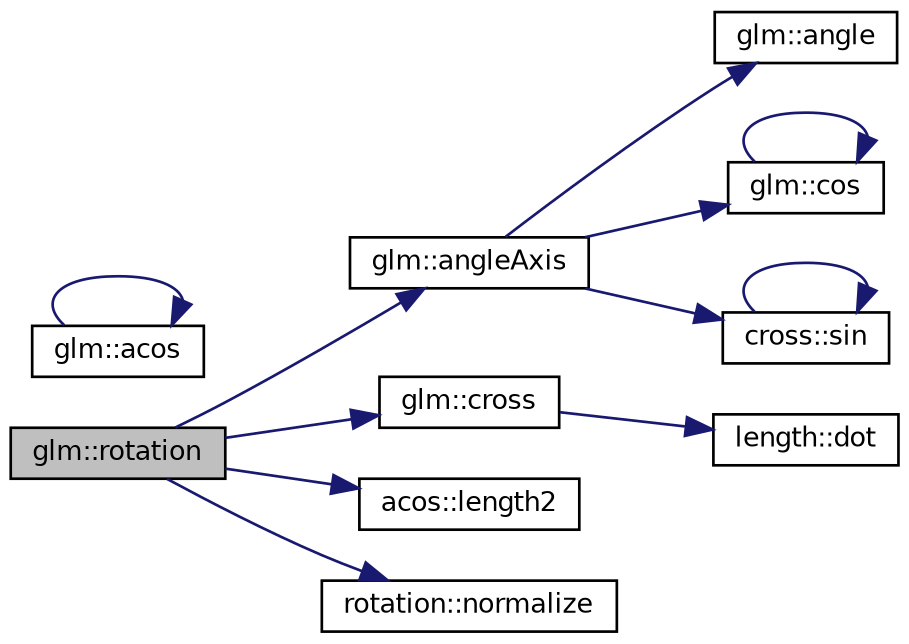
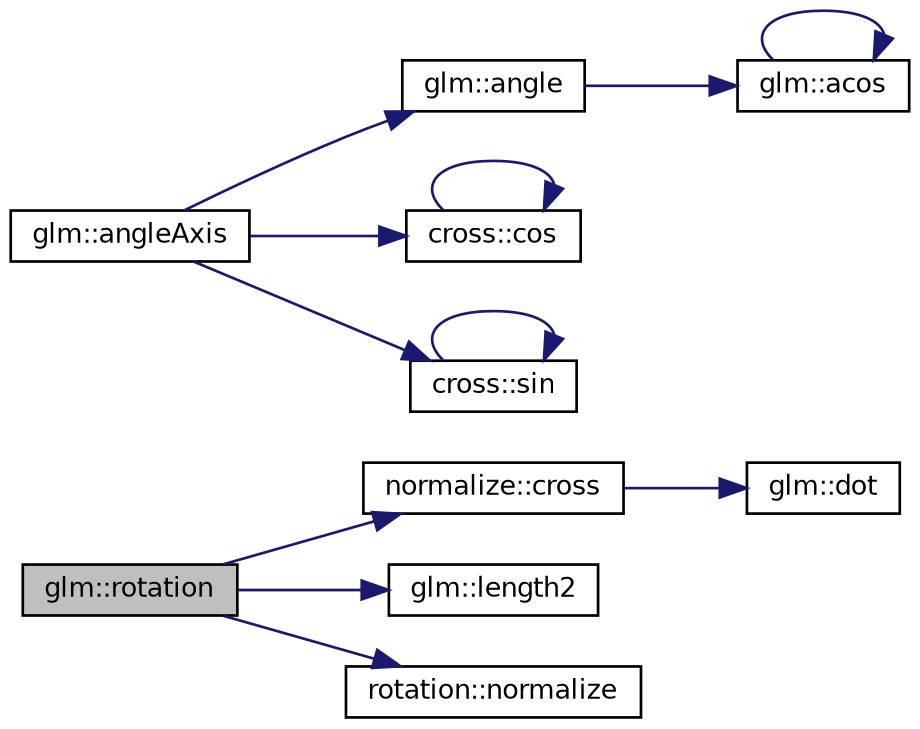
  digraph {
    rankdir=LR
    node [color=black fillcolor=white fontname=Helvetica fontsize=10 shape=record style=filled]
    edge [color=midnightblue fontname=Helvetica fontsize=10 labelfontname=Helvetica labelfontsize=10 style=solid]
    n1 [fillcolor=grey75 fontcolor=black height=0.2 label="glm::rotation" width=0.4]
    n2 [height=0.2 label="glm::angleAxis" width=0.4]
-   n3 [height=0.2 label="glm::cross" width=0.4]
-   n4 [height=0.2 label="acos::length2" width=0.4]
+   n3 [height=0.2 label="normalize::cross" width=0.4]
+   n4 [height=0.2 label="glm::length2" width=0.4]
    n5 [height=0.2 label="rotation::normalize" width=0.4]
    n6 [height=0.2 label="glm::angle" width=0.4]
-   n7 [height=0.2 label="glm::cos" width=0.4]
+   n7 [height=0.2 label="cross::cos" width=0.4]
    n8 [height=0.2 label="cross::sin" width=0.4]
-   n9 [height=0.2 label="length::dot" width=0.4]
+   n9 [height=0.2 label="glm::dot" width=0.4]
    n10 [height=0.2 label="glm::acos" width=0.4]
-   n1 -> n2
    n1 -> n3
    n1 -> n4
    n1 -> n5
    n2 -> n6
    n2 -> n7
    n2 -> n8
    n3 -> n9
+   n6 -> n10
    n7 -> n7
    n8 -> n8
    n10 -> n10
  }
